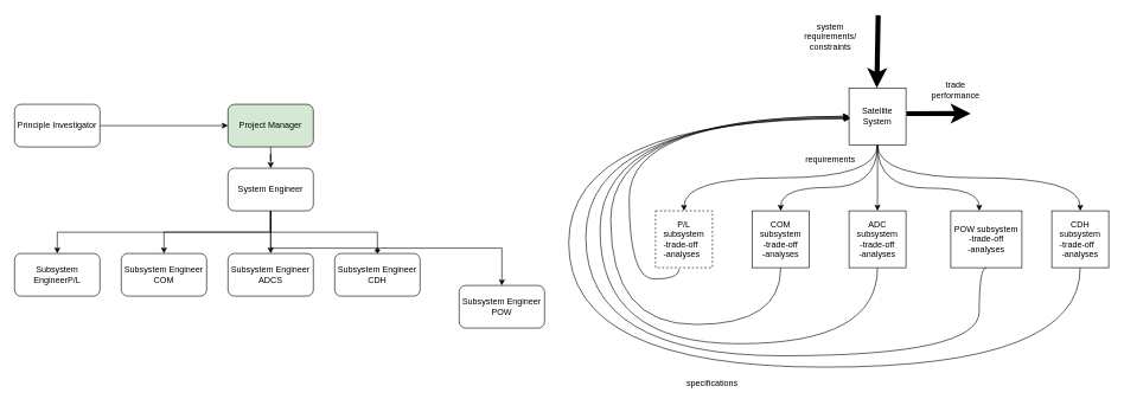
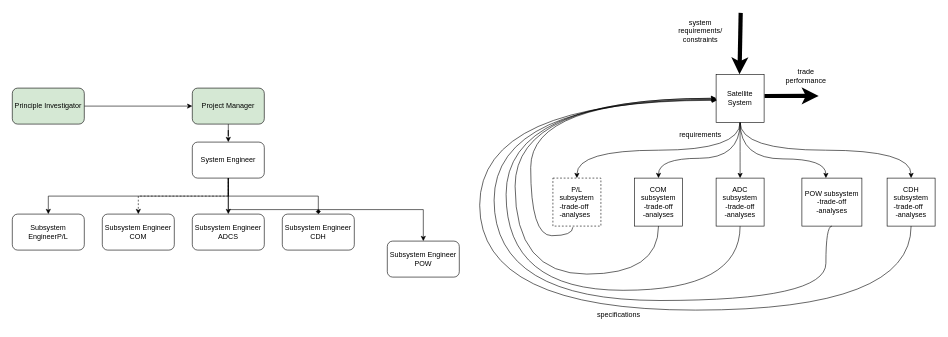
  <mxCell id="0" />
  <mxCell id="1" parent="0" />
  <mxCell id="2" style="edgeStyle=orthogonalEdgeStyle;rounded=0;orthogonalLoop=1;jettySize=auto;html=1;exitX=0.5;exitY=1;exitDx=0;exitDy=0;" parent="1" source="3" target="9" edge="1"><mxGeometry relative="1" as="geometry" /></mxCell>
  <mxCell id="3" value="Project Manager" style="rounded=1;whiteSpace=wrap;html=1;fillColor=#d5e8d4;" parent="1" vertex="1"><mxGeometry x="320" y="146" width="120" height="60" as="geometry" /></mxCell>
  <mxCell id="4" style="edgeStyle=orthogonalEdgeStyle;rounded=0;orthogonalLoop=1;jettySize=auto;html=1;exitX=0.5;exitY=1;exitDx=0;exitDy=0;" parent="1" source="9" target="13" edge="1"><mxGeometry relative="1" as="geometry" /></mxCell>
- <mxCell id="5" style="edgeStyle=orthogonalEdgeStyle;rounded=0;orthogonalLoop=1;jettySize=auto;html=1;exitX=0.5;exitY=1;exitDx=0;exitDy=0;entryX=0.5;entryY=0;entryDx=0;entryDy=0;" parent="1" source="9" target="11" edge="1"><mxGeometry relative="1" as="geometry" /></mxCell>
+ <mxCell id="5" style="edgeStyle=orthogonalEdgeStyle;rounded=0;orthogonalLoop=1;jettySize=auto;html=1;exitX=0.5;exitY=1;exitDx=0;exitDy=0;entryX=0.5;entryY=0;entryDx=0;entryDy=0;dashed=1;" parent="1" source="9" target="11" edge="1"><mxGeometry relative="1" as="geometry" /></mxCell>
  <mxCell id="6" style="edgeStyle=orthogonalEdgeStyle;rounded=0;orthogonalLoop=1;jettySize=auto;html=1;exitX=0.5;exitY=1;exitDx=0;exitDy=0;entryX=0.5;entryY=0;entryDx=0;entryDy=0;" parent="1" source="9" target="10" edge="1"><mxGeometry relative="1" as="geometry" /></mxCell>
  <mxCell id="7" style="edgeStyle=orthogonalEdgeStyle;rounded=0;orthogonalLoop=1;jettySize=auto;html=1;exitX=0.5;exitY=1;exitDx=0;exitDy=0;entryX=0.5;entryY=0;entryDx=0;entryDy=0;endArrow=diamond;" parent="1" source="9" target="12" edge="1"><mxGeometry relative="1" as="geometry" /></mxCell>
  <mxCell id="8" style="edgeStyle=orthogonalEdgeStyle;rounded=0;orthogonalLoop=1;jettySize=auto;html=1;exitX=0.5;exitY=1;exitDx=0;exitDy=0;entryX=0.5;entryY=0;entryDx=0;entryDy=0;" parent="1" source="9" target="14" edge="1"><mxGeometry relative="1" as="geometry" /></mxCell>
  <mxCell id="9" value="System Engineer" style="rounded=1;whiteSpace=wrap;html=1;" parent="1" vertex="1"><mxGeometry x="320" y="236" width="120" height="60" as="geometry" /></mxCell>
  <mxCell id="10" value="Subsystem Engineer&lt;br&gt;ADCS" style="rounded=1;whiteSpace=wrap;html=1;" parent="1" vertex="1"><mxGeometry x="320" y="356" width="120" height="60" as="geometry" /></mxCell>
  <mxCell id="11" value="Subsystem Engineer&lt;br&gt;COM" style="rounded=1;whiteSpace=wrap;html=1;" parent="1" vertex="1"><mxGeometry x="170" y="356" width="120" height="60" as="geometry" /></mxCell>
  <mxCell id="12" value="Subsystem Engineer&lt;br&gt;CDH" style="rounded=1;whiteSpace=wrap;html=1;" parent="1" vertex="1"><mxGeometry x="470" y="356" width="120" height="60" as="geometry" /></mxCell>
  <mxCell id="13" value="Subsystem EngineerP/L" style="rounded=1;whiteSpace=wrap;html=1;" parent="1" vertex="1"><mxGeometry x="20" y="356" width="120" height="60" as="geometry" /></mxCell>
  <mxCell id="14" value="Subsystem Engineer POW" style="rounded=1;whiteSpace=wrap;html=1;" parent="1" vertex="1"><mxGeometry x="645" y="401" width="120" height="60" as="geometry" /></mxCell>
  <mxCell id="15" style="edgeStyle=orthogonalEdgeStyle;rounded=0;orthogonalLoop=1;jettySize=auto;html=1;exitX=1;exitY=0.5;exitDx=0;exitDy=0;entryX=0;entryY=0.5;entryDx=0;entryDy=0;" parent="1" source="16" target="3" edge="1"><mxGeometry relative="1" as="geometry" /></mxCell>
- <mxCell id="16" value="Principle Investigator" style="rounded=1;whiteSpace=wrap;html=1;" parent="1" vertex="1"><mxGeometry x="20" y="146" width="120" height="60" as="geometry" /></mxCell>
+ <mxCell id="16" value="Principle Investigator" style="rounded=1;whiteSpace=wrap;html=1;fillColor=#d5e8d4;" parent="1" vertex="1"><mxGeometry x="20" y="146" width="120" height="60" as="geometry" /></mxCell>
  <mxCell id="17" style="edgeStyle=orthogonalEdgeStyle;rounded=0;orthogonalLoop=1;jettySize=auto;html=1;exitX=0.5;exitY=1;exitDx=0;exitDy=0;entryX=0.5;entryY=0;entryDx=0;entryDy=0;curved=1;" edge="1" parent="1" source="22" target="28"><mxGeometry relative="1" as="geometry" /></mxCell>
  <mxCell id="18" style="edgeStyle=orthogonalEdgeStyle;rounded=0;orthogonalLoop=1;jettySize=auto;html=1;exitX=0.5;exitY=1;exitDx=0;exitDy=0;curved=1;" edge="1" parent="1" source="22" target="23"><mxGeometry relative="1" as="geometry"><Array as="points"><mxPoint x="1233" y="263" /><mxPoint x="1097" y="263" /></Array></mxGeometry></mxCell>
  <mxCell id="19" style="edgeStyle=orthogonalEdgeStyle;rounded=0;orthogonalLoop=1;jettySize=auto;html=1;exitX=0.5;exitY=1;exitDx=0;exitDy=0;entryX=0.5;entryY=0;entryDx=0;entryDy=0;curved=1;" edge="1" parent="1" source="22" target="25"><mxGeometry relative="1" as="geometry" /></mxCell>
  <mxCell id="20" style="edgeStyle=orthogonalEdgeStyle;rounded=0;orthogonalLoop=1;jettySize=auto;html=1;exitX=0.5;exitY=1;exitDx=0;exitDy=0;curved=1;" edge="1" parent="1" source="22" target="26"><mxGeometry relative="1" as="geometry"><Array as="points"><mxPoint x="1233" y="264" /><mxPoint x="1376" y="264" /></Array></mxGeometry></mxCell>
  <mxCell id="21" style="edgeStyle=orthogonalEdgeStyle;rounded=0;orthogonalLoop=1;jettySize=auto;html=1;exitX=0.5;exitY=1;exitDx=0;exitDy=0;entryX=0.5;entryY=0;entryDx=0;entryDy=0;curved=1;" edge="1" parent="1" source="22" target="27"><mxGeometry relative="1" as="geometry" /></mxCell>
  <mxCell id="22" value="Satellite System" style="whiteSpace=wrap;html=1;aspect=fixed;" vertex="1" parent="1"><mxGeometry x="1193" y="123" width="80" height="80" as="geometry" /></mxCell>
  <mxCell id="23" value="&lt;div&gt;COM subsystem&lt;/div&gt;&lt;div&gt;-trade-off&lt;/div&gt;&lt;div&gt;-analyses&lt;/div&gt;" style="whiteSpace=wrap;html=1;aspect=fixed;" vertex="1" parent="1"><mxGeometry x="1057" y="296" width="80" height="80" as="geometry" /></mxCell>
  <mxCell id="24" style="edgeStyle=orthogonalEdgeStyle;rounded=0;orthogonalLoop=1;jettySize=auto;html=1;exitX=0.5;exitY=1;exitDx=0;exitDy=0;entryX=0;entryY=0.5;entryDx=0;entryDy=0;curved=1;" edge="1" parent="1" source="25" target="22"><mxGeometry relative="1" as="geometry"><Array as="points"><mxPoint x="1233" y="483" /><mxPoint x="843" y="483" /><mxPoint x="843" y="163" /></Array></mxGeometry></mxCell>
  <mxCell id="25" value="&lt;div&gt;ADC subsystem&lt;/div&gt;&lt;div&gt;-trade-off&lt;/div&gt;&lt;div&gt;-analyses&lt;/div&gt;" style="whiteSpace=wrap;html=1;aspect=fixed;" vertex="1" parent="1"><mxGeometry x="1193" y="296" width="80" height="80" as="geometry" /></mxCell>
  <mxCell id="26" value="&lt;div&gt;POW subsystem&lt;/div&gt;&lt;div&gt;-trade-off&lt;/div&gt;&lt;div&gt;-analyses&lt;/div&gt;" style="whiteSpace=wrap;html=1;aspect=fixed;" vertex="1" parent="1"><mxGeometry x="1336" y="296" width="100" height="80" as="geometry" /></mxCell>
  <mxCell id="27" value="CDH&lt;br&gt;subsystem&lt;div align=&quot;left&quot;&gt;-trade-off&lt;/div&gt;-analyses" style="whiteSpace=wrap;html=1;aspect=fixed;" vertex="1" parent="1"><mxGeometry x="1478" y="296" width="80" height="80" as="geometry" /></mxCell>
  <mxCell id="28" value="P/L&lt;br&gt;subsystem&lt;div align=&quot;left&quot;&gt;-trade-off&lt;/div&gt;&lt;div align=&quot;left&quot;&gt;-analyses&lt;/div&gt;" style="whiteSpace=wrap;html=1;aspect=fixed;dashed=1;" vertex="1" parent="1"><mxGeometry x="921" y="296" width="80" height="80" as="geometry" /></mxCell>
  <mxCell id="29" style="edgeStyle=orthogonalEdgeStyle;rounded=0;orthogonalLoop=1;jettySize=auto;html=1;exitX=0.5;exitY=1;exitDx=0;exitDy=0;entryX=0;entryY=0.5;entryDx=0;entryDy=0;curved=1;" edge="1" parent="1" source="23" target="22"><mxGeometry relative="1" as="geometry"><mxPoint x="1147" y="360" as="sourcePoint" /><mxPoint x="1324" y="146" as="targetPoint" /><Array as="points"><mxPoint x="1097" y="456" /><mxPoint x="858" y="456" /><mxPoint x="858" y="163" /></Array></mxGeometry></mxCell>
  <mxCell id="30" style="edgeStyle=orthogonalEdgeStyle;rounded=0;orthogonalLoop=1;jettySize=auto;html=1;exitX=0.416;exitY=1.023;exitDx=0;exitDy=0;entryX=0.006;entryY=0.522;entryDx=0;entryDy=0;curved=1;exitPerimeter=0;entryPerimeter=0;" edge="1" parent="1" source="28" target="22"><mxGeometry relative="1" as="geometry"><mxPoint x="962" y="391.88" as="sourcePoint" /><mxPoint x="1279.12" y="178" as="targetPoint" /><Array as="points"><mxPoint x="954" y="392" /><mxPoint x="884" y="392" /><mxPoint x="884" y="165" /></Array></mxGeometry></mxCell>
  <mxCell id="31" style="edgeStyle=orthogonalEdgeStyle;rounded=0;orthogonalLoop=1;jettySize=auto;html=1;exitX=0.5;exitY=1;exitDx=0;exitDy=0;entryX=0.015;entryY=0.531;entryDx=0;entryDy=0;curved=1;entryPerimeter=0;" edge="1" parent="1" source="26" target="22"><mxGeometry relative="1" as="geometry"><mxPoint x="1243" y="386" as="sourcePoint" /><mxPoint x="1283" y="173" as="targetPoint" /><Array as="points"><mxPoint x="1376" y="500" /><mxPoint x="823" y="500" /><mxPoint x="823" y="165" /></Array></mxGeometry></mxCell>
  <mxCell id="32" style="edgeStyle=orthogonalEdgeStyle;rounded=0;orthogonalLoop=1;jettySize=auto;html=1;exitX=0.5;exitY=1;exitDx=0;exitDy=0;curved=1;entryX=0.018;entryY=0.542;entryDx=0;entryDy=0;entryPerimeter=0;" edge="1" parent="1" source="27" target="22"><mxGeometry relative="1" as="geometry"><mxPoint x="1386" y="386" as="sourcePoint" /><mxPoint x="1275" y="163" as="targetPoint" /><Array as="points"><mxPoint x="1518" y="516" /><mxPoint x="799" y="516" /><mxPoint x="799" y="166" /></Array></mxGeometry></mxCell>
  <mxCell id="33" value="requirements" style="text;html=1;strokeColor=none;fillColor=none;align=center;verticalAlign=middle;whiteSpace=wrap;rounded=0;" vertex="1" parent="1"><mxGeometry x="1137" y="209" width="60" height="30" as="geometry" /></mxCell>
- <mxCell id="34" value="specifications" style="text;html=1;strokeColor=none;fillColor=none;align=center;verticalAlign=middle;whiteSpace=wrap;rounded=0;" vertex="1" parent="1"><mxGeometry x="971" y="524" width="60" height="30" as="geometry" /></mxCell>
+ <mxCell id="34" value="specifications" style="text;html=1;strokeColor=none;fillColor=none;align=center;verticalAlign=middle;whiteSpace=wrap;rounded=0;" vertex="1" parent="1"><mxGeometry x="1001" y="509" width="60" height="30" as="geometry" /></mxCell>
  <mxCell id="35" value="" style="endArrow=classic;html=1;rounded=0;entryX=0.413;entryY=-0.008;entryDx=0;entryDy=0;entryPerimeter=0;strokeWidth=7;" edge="1" parent="1"><mxGeometry width="50" height="50" relative="1" as="geometry"><mxPoint x="1233.98" y="20.64" as="sourcePoint" /><mxPoint x="1232.02" y="123" as="targetPoint" /></mxGeometry></mxCell>
  <mxCell id="36" value="trade performance" style="text;html=1;strokeColor=none;fillColor=none;align=center;verticalAlign=middle;whiteSpace=wrap;rounded=0;" vertex="1" parent="1"><mxGeometry x="1313" y="111" width="60" height="30" as="geometry" /></mxCell>
  <mxCell id="37" value="" style="endArrow=classic;html=1;rounded=0;strokeWidth=7;exitX=1.01;exitY=0.452;exitDx=0;exitDy=0;exitPerimeter=0;" edge="1" parent="1" source="22"><mxGeometry width="50" height="50" relative="1" as="geometry"><mxPoint x="1354" y="81" as="sourcePoint" /><mxPoint x="1364" y="159" as="targetPoint" /></mxGeometry></mxCell>
  <mxCell id="38" value="&lt;div&gt;system requirements/ constraints&lt;br&gt;&lt;/div&gt;" style="text;html=1;strokeColor=none;fillColor=none;align=center;verticalAlign=middle;whiteSpace=wrap;rounded=0;" vertex="1" parent="1"><mxGeometry x="1137" y="36" width="60" height="30" as="geometry" /></mxCell>
